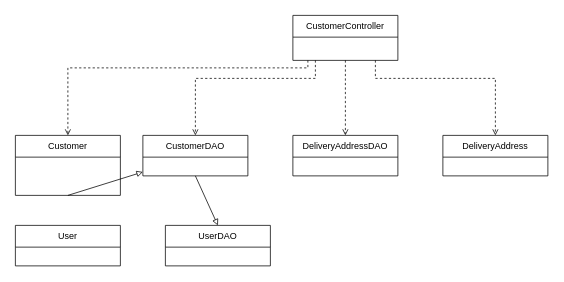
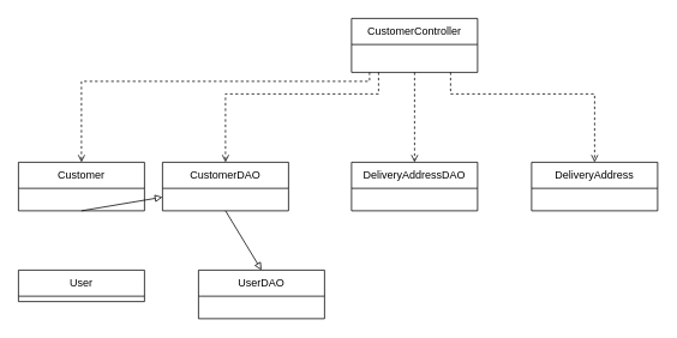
  <mxCell id="0" />
  <mxCell id="1" parent="0" />
  <mxCell id="2" style="edgeStyle=orthogonalEdgeStyle;rounded=0;orthogonalLoop=1;jettySize=auto;html=1;entryX=0.5;entryY=0;entryDx=0;entryDy=0;dashed=1;endArrow=open;endFill=0;" parent="1" target="4" edge="1"><mxGeometry relative="1" as="geometry"><mxPoint x="330" y="180" as="targetPoint" /><Array as="points"><mxPoint x="420" y="80" /><mxPoint x="420" y="104" /><mxPoint x="260" y="104" /></Array><mxPoint x="420" y="80" as="sourcePoint" /></mxGeometry></mxCell>
  <mxCell id="3" value="&lt;span style=&quot;font-weight: normal;&quot;&gt;CustomerController&lt;/span&gt;" style="swimlane;fontStyle=1;align=center;verticalAlign=middle;childLayout=stackLayout;horizontal=1;startSize=29;horizontalStack=0;resizeParent=1;resizeParentMax=0;resizeLast=0;collapsible=0;marginBottom=0;html=1;whiteSpace=wrap;" parent="1" vertex="1"><mxGeometry x="390" y="20" width="140" height="60" as="geometry" /></mxCell>
- <mxCell id="4" value="&lt;span style=&quot;font-weight: normal;&quot;&gt;CustomerDAO&lt;/span&gt;" style="swimlane;fontStyle=1;align=center;verticalAlign=middle;childLayout=stackLayout;horizontal=1;startSize=29;horizontalStack=0;resizeParent=1;resizeParentMax=0;resizeLast=0;collapsible=0;marginBottom=0;html=1;whiteSpace=wrap;" parent="1" vertex="1"><mxGeometry x="190" y="180" width="140" height="54" as="geometry" /></mxCell>
+ <mxCell id="4" value="&lt;span style=&quot;font-weight: normal;&quot;&gt;CustomerDAO&lt;/span&gt;" style="swimlane;fontStyle=1;align=center;verticalAlign=middle;childLayout=stackLayout;horizontal=1;startSize=29;horizontalStack=0;resizeParent=1;resizeParentMax=0;resizeLast=0;collapsible=0;marginBottom=0;html=1;whiteSpace=wrap;" parent="1" vertex="1"><mxGeometry x="180" y="180" width="140" height="54" as="geometry" /></mxCell>
  <mxCell id="5" value="&lt;span style=&quot;font-weight: normal;&quot;&gt;DeliveryAddressDAO&lt;/span&gt;" style="swimlane;fontStyle=1;align=center;verticalAlign=middle;childLayout=stackLayout;horizontal=1;startSize=29;horizontalStack=0;resizeParent=1;resizeParentMax=0;resizeLast=0;collapsible=0;marginBottom=0;html=1;whiteSpace=wrap;" parent="1" vertex="1"><mxGeometry x="390" y="180" width="140" height="54" as="geometry" /></mxCell>
  <mxCell id="6" value="" style="endArrow=block;html=1;rounded=0;endFill=0;entryX=0.5;entryY=0;entryDx=0;entryDy=0;exitX=0.5;exitY=1;exitDx=0;exitDy=0;" parent="1" source="4" target="7" edge="1"><mxGeometry width="50" height="50" relative="1" as="geometry"><mxPoint x="340" y="260" as="sourcePoint" /><mxPoint x="250" y="234" as="targetPoint" /></mxGeometry></mxCell>
  <mxCell id="7" value="&lt;span style=&quot;font-weight: normal;&quot;&gt;UserDAO&lt;/span&gt;" style="swimlane;fontStyle=1;align=center;verticalAlign=middle;childLayout=stackLayout;horizontal=1;startSize=29;horizontalStack=0;resizeParent=1;resizeParentMax=0;resizeLast=0;collapsible=0;marginBottom=0;html=1;whiteSpace=wrap;" parent="1" vertex="1"><mxGeometry x="220" y="300" width="140" height="54" as="geometry" /></mxCell>
  <mxCell id="8" style="edgeStyle=orthogonalEdgeStyle;rounded=0;orthogonalLoop=1;jettySize=auto;html=1;entryX=0.5;entryY=0;entryDx=0;entryDy=0;dashed=1;endArrow=open;endFill=0;exitX=0.5;exitY=1;exitDx=0;exitDy=0;" parent="1" source="3" edge="1"><mxGeometry relative="1" as="geometry"><mxPoint x="460" y="180" as="targetPoint" /><Array as="points" /><mxPoint x="380" y="80" as="sourcePoint" /></mxGeometry></mxCell>
  <mxCell id="9" value="&lt;span style=&quot;font-weight: normal;&quot;&gt;DeliveryAddress&lt;/span&gt;" style="swimlane;fontStyle=1;align=center;verticalAlign=middle;childLayout=stackLayout;horizontal=1;startSize=29;horizontalStack=0;resizeParent=1;resizeParentMax=0;resizeLast=0;collapsible=0;marginBottom=0;html=1;whiteSpace=wrap;" parent="1" vertex="1"><mxGeometry x="590" y="180" width="140" height="54" as="geometry" /></mxCell>
  <mxCell id="10" style="edgeStyle=orthogonalEdgeStyle;rounded=0;orthogonalLoop=1;jettySize=auto;html=1;entryX=0.5;entryY=0;entryDx=0;entryDy=0;dashed=1;endArrow=open;endFill=0;" parent="1" edge="1"><mxGeometry relative="1" as="geometry"><mxPoint x="660" y="180" as="targetPoint" /><Array as="points"><mxPoint x="500" y="80" /><mxPoint x="500" y="104" /><mxPoint x="660" y="104" /></Array><mxPoint x="500" y="80" as="sourcePoint" /></mxGeometry></mxCell>
- <mxCell id="11" value="&lt;span style=&quot;font-weight: normal;&quot;&gt;Customer&lt;/span&gt;" style="swimlane;fontStyle=1;align=center;verticalAlign=middle;childLayout=stackLayout;horizontal=1;startSize=29;horizontalStack=0;resizeParent=1;resizeParentMax=0;resizeLast=0;collapsible=0;marginBottom=0;html=1;whiteSpace=wrap;" vertex="1" parent="1"><mxGeometry x="20" y="180" width="140" height="80" as="geometry" /></mxCell>
- <mxCell id="12" value="&lt;span style=&quot;font-weight: normal;&quot;&gt;User&lt;/span&gt;" style="swimlane;fontStyle=1;align=center;verticalAlign=middle;childLayout=stackLayout;horizontal=1;startSize=29;horizontalStack=0;resizeParent=1;resizeParentMax=0;resizeLast=0;collapsible=0;marginBottom=0;html=1;whiteSpace=wrap;" vertex="1" parent="1"><mxGeometry x="20" y="300" width="140" height="54" as="geometry" /></mxCell>
+ <mxCell id="11" value="&lt;span style=&quot;font-weight: normal;&quot;&gt;Customer&lt;/span&gt;" style="swimlane;fontStyle=1;align=center;verticalAlign=middle;childLayout=stackLayout;horizontal=1;startSize=29;horizontalStack=0;resizeParent=1;resizeParentMax=0;resizeLast=0;collapsible=0;marginBottom=0;html=1;whiteSpace=wrap;" vertex="1" parent="1"><mxGeometry x="20" y="180" width="140" height="54" as="geometry" /></mxCell>
+ <mxCell id="12" value="&lt;span style=&quot;font-weight: normal;&quot;&gt;User&lt;/span&gt;" style="swimlane;fontStyle=1;align=center;verticalAlign=middle;childLayout=stackLayout;horizontal=1;startSize=29;horizontalStack=0;resizeParent=1;resizeParentMax=0;resizeLast=0;collapsible=0;marginBottom=0;html=1;whiteSpace=wrap;" vertex="1" parent="1"><mxGeometry x="20" y="300" width="140" height="35" as="geometry" /></mxCell>
  <mxCell id="13" value="" style="endArrow=block;html=1;rounded=0;endFill=0;exitX=0.5;exitY=1;exitDx=0;exitDy=0;" edge="1" parent="1" source="11" target="4"><mxGeometry width="50" height="50" relative="1" as="geometry"><mxPoint x="100" y="234" as="sourcePoint" /><mxPoint x="100" y="300" as="targetPoint" /></mxGeometry></mxCell>
  <mxCell id="14" value="" style="endArrow=open;html=1;rounded=0;entryX=0.5;entryY=0;entryDx=0;entryDy=0;dashed=1;endFill=0;" edge="1" parent="1" target="11"><mxGeometry width="50" height="50" relative="1" as="geometry"><mxPoint x="410" y="80" as="sourcePoint" /><mxPoint x="320" y="130" as="targetPoint" /><Array as="points"><mxPoint x="410" y="90" /><mxPoint x="90" y="90" /><mxPoint x="90" y="130" /></Array></mxGeometry></mxCell>
